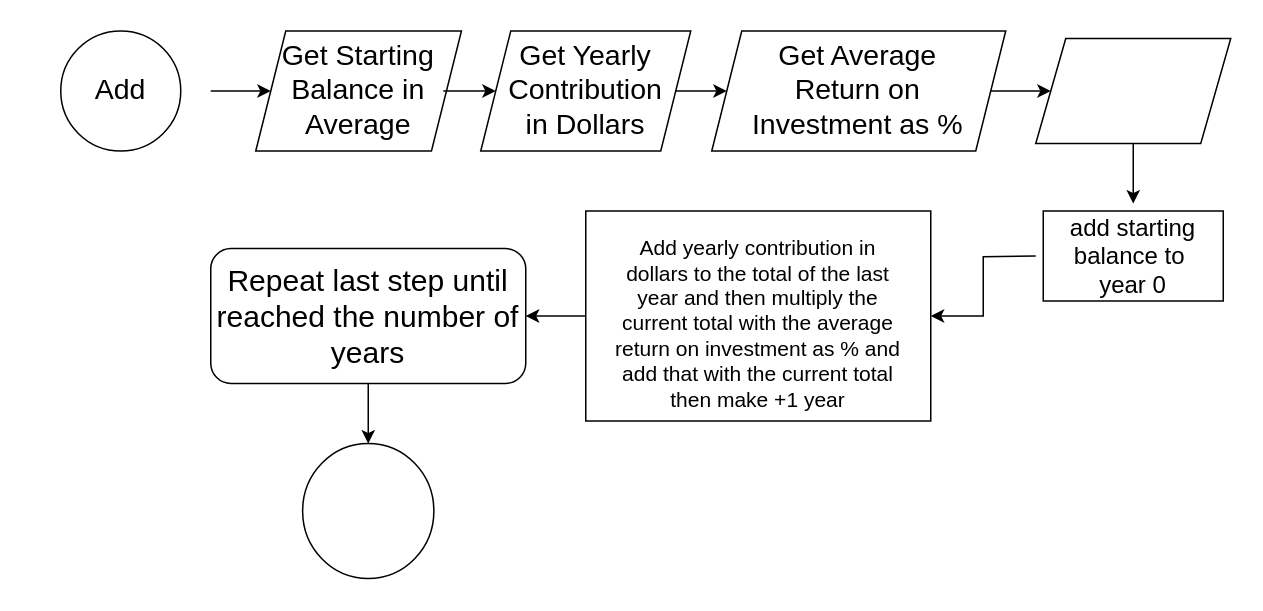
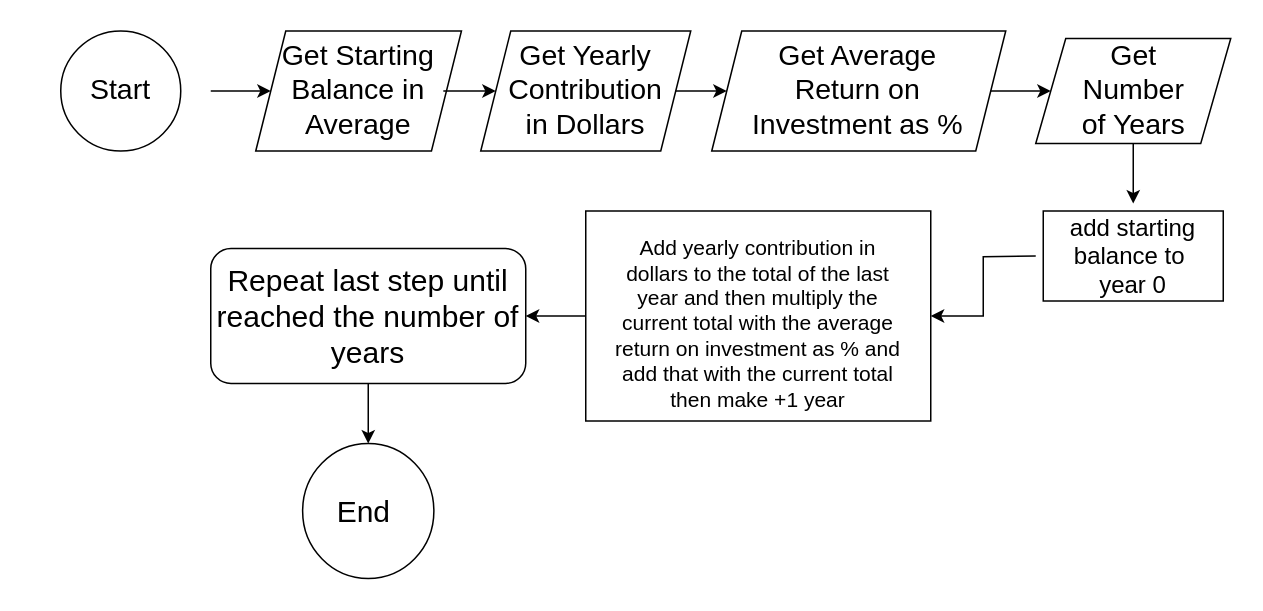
  <mxCell id="0" />
  <mxCell id="1" parent="0" />
  <mxCell id="2" value="" style="group" parent="1" vertex="1" connectable="0"><mxGeometry x="170" y="20" width="160" height="80" as="geometry" /></mxCell>
  <mxCell id="3" value="" style="group" parent="2" vertex="1" connectable="0"><mxGeometry width="160" height="80" as="geometry" /></mxCell>
  <mxCell id="4" value="" style="shape=parallelogram;perimeter=parallelogramPerimeter;whiteSpace=wrap;html=1;fixedSize=1;fontSize=19;" parent="3" vertex="1"><mxGeometry width="137.143" height="80" as="geometry" /></mxCell>
  <mxCell id="5" value="Get Starting Balance in Average" style="text;html=1;strokeColor=none;fillColor=none;align=center;verticalAlign=middle;whiteSpace=wrap;rounded=0;fontSize=19;" parent="3" vertex="1"><mxGeometry x="12.104" y="17.778" width="112.941" height="44.444" as="geometry" /></mxCell>
  <mxCell id="6" value="" style="group" parent="1" vertex="1" connectable="0"><mxGeometry x="20" y="20" width="120" height="80" as="geometry" /></mxCell>
  <mxCell id="7" value="" style="ellipse;whiteSpace=wrap;html=1;aspect=fixed;fontSize=13;" parent="6" vertex="1"><mxGeometry x="20" width="80" height="80" as="geometry" /></mxCell>
- <mxCell id="8" value="Add" style="text;html=1;strokeColor=none;fillColor=none;align=center;verticalAlign=middle;whiteSpace=wrap;rounded=0;fontSize=19;" parent="6" vertex="1"><mxGeometry y="10" width="120" height="60" as="geometry" /></mxCell>
+ <mxCell id="8" value="Start" style="text;html=1;strokeColor=none;fillColor=none;align=center;verticalAlign=middle;whiteSpace=wrap;rounded=0;fontSize=19;" parent="6" vertex="1"><mxGeometry y="10" width="120" height="60" as="geometry" /></mxCell>
  <mxCell id="9" value="" style="group" parent="1" vertex="1" connectable="0"><mxGeometry x="690" y="25" width="130" height="70" as="geometry" /></mxCell>
  <mxCell id="10" value="" style="group" parent="9" vertex="1" connectable="0"><mxGeometry width="130" height="70" as="geometry" /></mxCell>
  <mxCell id="11" value="" style="shape=parallelogram;perimeter=parallelogramPerimeter;whiteSpace=wrap;html=1;fixedSize=1;fontSize=19;" parent="10" vertex="1"><mxGeometry width="130" height="70" as="geometry" /></mxCell>
+ <mxCell id="12" value="Get Number of Years" style="text;html=1;strokeColor=none;fillColor=none;align=center;verticalAlign=middle;whiteSpace=wrap;rounded=0;fontSize=19;" parent="10" vertex="1"><mxGeometry x="21.667" y="11.667" width="86.667" height="46.667" as="geometry" /></mxCell>
  <mxCell id="13" value="" style="group" parent="1" vertex="1" connectable="0"><mxGeometry x="330" y="30" width="160" height="70" as="geometry" /></mxCell>
  <mxCell id="14" value="" style="group" parent="13" vertex="1" connectable="0"><mxGeometry width="160" height="70" as="geometry" /></mxCell>
  <mxCell id="15" value="" style="shape=parallelogram;perimeter=parallelogramPerimeter;whiteSpace=wrap;html=1;fixedSize=1;fontSize=19;" parent="14" vertex="1"><mxGeometry x="-10" y="-10.0" width="140" height="80.0" as="geometry" /></mxCell>
  <mxCell id="16" value="Get Yearly Contribution in Dollars" style="text;html=1;strokeColor=none;fillColor=none;align=center;verticalAlign=middle;whiteSpace=wrap;rounded=0;fontSize=19;" parent="14" vertex="1"><mxGeometry x="20" y="10" width="80" height="40" as="geometry" /></mxCell>
  <mxCell id="17" value="" style="group" parent="1" vertex="1" connectable="0"><mxGeometry x="460" y="20" width="210" height="80" as="geometry" /></mxCell>
  <mxCell id="18" value="" style="group" parent="17" vertex="1" connectable="0"><mxGeometry width="210.0" height="80" as="geometry" /></mxCell>
  <mxCell id="19" value="" style="shape=parallelogram;perimeter=parallelogramPerimeter;whiteSpace=wrap;html=1;fixedSize=1;fontSize=19;" parent="18" vertex="1"><mxGeometry x="14.003" width="196.0" height="80" as="geometry" /></mxCell>
  <mxCell id="20" value="Get Average Return on Investment as %" style="text;html=1;strokeColor=none;fillColor=none;align=center;verticalAlign=middle;whiteSpace=wrap;rounded=0;fontSize=19;" parent="18" vertex="1"><mxGeometry x="34.268" y="12.593" width="155.476" height="54.82" as="geometry" /></mxCell>
  <mxCell id="21" style="edgeStyle=orthogonalEdgeStyle;rounded=0;orthogonalLoop=1;jettySize=auto;html=1;" edge="1" parent="1" source="8"><mxGeometry relative="1" as="geometry"><mxPoint x="180" y="60" as="targetPoint" /></mxGeometry></mxCell>
  <mxCell id="22" value="" style="edgeStyle=orthogonalEdgeStyle;rounded=0;orthogonalLoop=1;jettySize=auto;html=1;" edge="1" parent="1" source="5"><mxGeometry relative="1" as="geometry"><mxPoint x="330" y="60" as="targetPoint" /></mxGeometry></mxCell>
  <mxCell id="23" value="" style="endArrow=classic;html=1;entryX=0;entryY=0.5;entryDx=0;entryDy=0;exitX=1;exitY=0.5;exitDx=0;exitDy=0;" edge="1" parent="1" source="15" target="19"><mxGeometry width="50" height="50" relative="1" as="geometry"><mxPoint x="400" y="140" as="sourcePoint" /><mxPoint x="450" y="90" as="targetPoint" /></mxGeometry></mxCell>
  <mxCell id="24" value="" style="endArrow=classic;html=1;entryX=0;entryY=0.5;entryDx=0;entryDy=0;exitX=1;exitY=0.5;exitDx=0;exitDy=0;" edge="1" parent="1" source="19" target="11"><mxGeometry width="50" height="50" relative="1" as="geometry"><mxPoint x="400" y="140" as="sourcePoint" /><mxPoint x="450" y="90" as="targetPoint" /></mxGeometry></mxCell>
  <mxCell id="25" value="" style="rounded=0;whiteSpace=wrap;html=1;" vertex="1" parent="1"><mxGeometry x="695" y="140" width="120" height="60" as="geometry" /></mxCell>
  <mxCell id="26" value="" style="edgeStyle=orthogonalEdgeStyle;rounded=0;orthogonalLoop=1;jettySize=auto;html=1;entryX=1;entryY=0.5;entryDx=0;entryDy=0;" edge="1" parent="1" target="30"><mxGeometry relative="1" as="geometry"><mxPoint x="690" y="170" as="sourcePoint" /></mxGeometry></mxCell>
  <mxCell id="27" value="&lt;span style=&quot;font-size: 16px&quot;&gt;add starting balance to&amp;nbsp; year 0&lt;br&gt;&lt;/span&gt;" style="text;html=1;strokeColor=none;fillColor=none;align=center;verticalAlign=middle;whiteSpace=wrap;rounded=0;" vertex="1" parent="1"><mxGeometry x="700" y="135" width="110" height="70" as="geometry" /></mxCell>
  <mxCell id="28" value="" style="edgeStyle=orthogonalEdgeStyle;rounded=0;orthogonalLoop=1;jettySize=auto;html=1;" edge="1" parent="1" source="11" target="27"><mxGeometry relative="1" as="geometry" /></mxCell>
  <mxCell id="29" value="" style="edgeStyle=orthogonalEdgeStyle;rounded=0;orthogonalLoop=1;jettySize=auto;html=1;" edge="1" parent="1" source="30" target="33"><mxGeometry relative="1" as="geometry" /></mxCell>
  <mxCell id="30" value="" style="rounded=0;whiteSpace=wrap;html=1;" vertex="1" parent="1"><mxGeometry x="390" y="140" width="230" height="140" as="geometry" /></mxCell>
  <mxCell id="31" value="&lt;font style=&quot;font-size: 14px&quot;&gt;Add yearly contribution in dollars to the total of the last year and then multiply the current total with the average return on investment as % and add that with the current total then make +1 year&lt;/font&gt;" style="text;html=1;strokeColor=none;fillColor=none;align=center;verticalAlign=middle;whiteSpace=wrap;rounded=0;" vertex="1" parent="1"><mxGeometry x="405" y="170" width="200" height="90" as="geometry" /></mxCell>
  <mxCell id="32" value="" style="edgeStyle=orthogonalEdgeStyle;rounded=0;orthogonalLoop=1;jettySize=auto;html=1;" edge="1" parent="1" source="33" target="34"><mxGeometry relative="1" as="geometry" /></mxCell>
  <mxCell id="33" value="&lt;font style=&quot;font-size: 20px&quot;&gt;Repeat last step until reached the number of years&lt;/font&gt;" style="whiteSpace=wrap;html=1;rounded=1;" vertex="1" parent="1"><mxGeometry x="140" y="165" width="210" height="90" as="geometry" /></mxCell>
  <mxCell id="34" value="" style="ellipse;whiteSpace=wrap;html=1;rounded=0;" vertex="1" parent="1"><mxGeometry x="201.25" y="295" width="87.5" height="90" as="geometry" /></mxCell>
+ <mxCell id="35" value="&lt;font style=&quot;font-size: 20px&quot;&gt;End&amp;nbsp;&lt;/font&gt;" style="text;html=1;strokeColor=none;fillColor=none;align=center;verticalAlign=middle;whiteSpace=wrap;rounded=0;strokeWidth=9;" vertex="1" parent="1"><mxGeometry x="225" y="330" width="40" height="20" as="geometry" /></mxCell>
